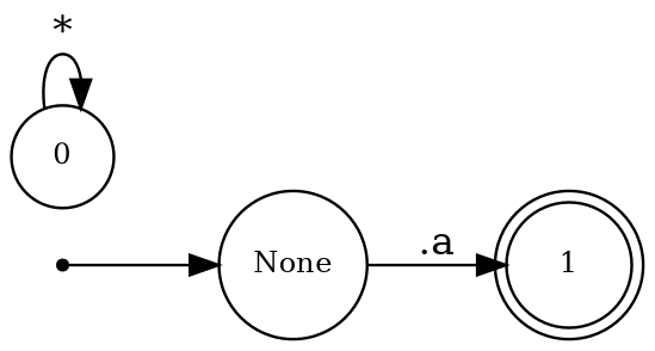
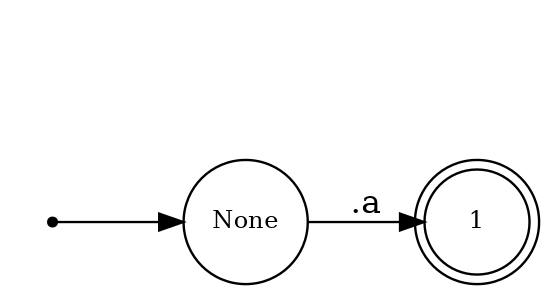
  digraph {
    rankdir=LR
    node [fontsize=10 shape=circle]
    n1 [label=1 shape=doublecircle]
    __start [shape=point]
    None
-   n4 [label=0]
    subgraph sub_1 {
      n1
    }
    __start -> None
    None -> n1 [label=".a"]
-   n4 -> n4 [label="*"]
  }
